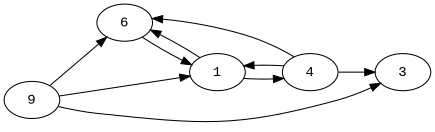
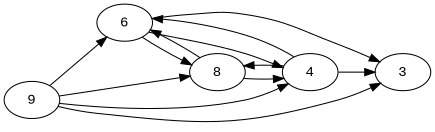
  digraph {
    fontname="Liberation Mono"
    rankdir=LR
    node [fontname="Liberation Mono"]
    edge [fontname="Liberation Mono"]
    n1 [label=6]
-   1
+   1 [label=8]
    4
    3
    n5 [label=9]
    n1 -> 1
+   n1 -> 4
+   n1 -> 3
    1 -> n1
    1 -> 4
    4 -> n1
    4 -> 1
    4 -> 3
    n5 -> n1
    n5 -> 1
+   n5 -> 4
    n5 -> 3
  }
